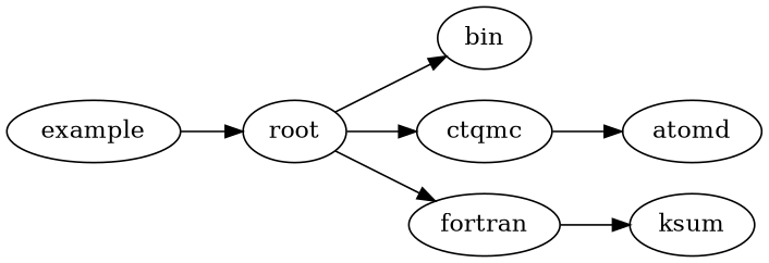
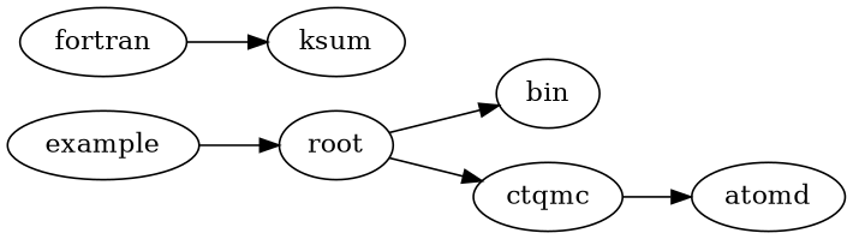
  digraph {
    rankdir=LR
    root
    bin
    ctqmc
    fortran
    atomd
    ksum
    example
    root -> bin
    root -> ctqmc
-   root -> fortran
    ctqmc -> atomd
    fortran -> ksum
    example -> root
  }
